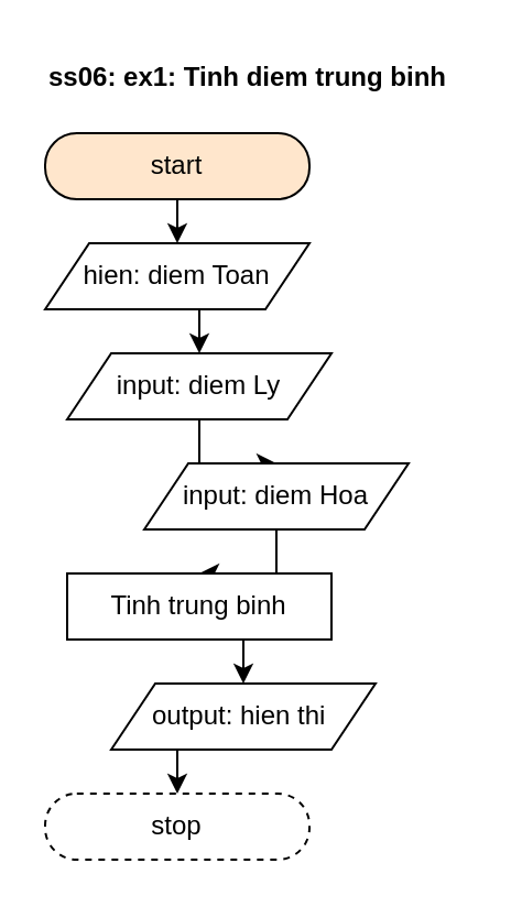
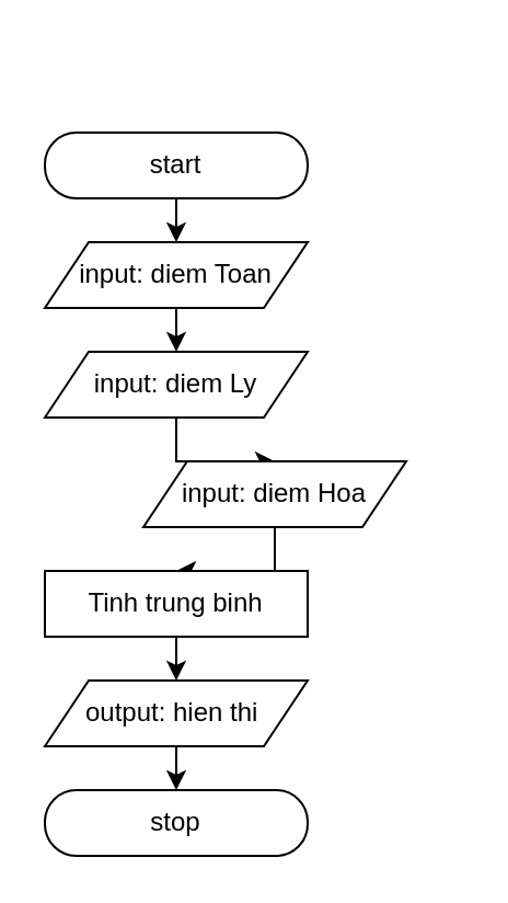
  <mxCell id="0" />
  <mxCell id="1" parent="0" />
- <mxCell id="2" value="ss06: ex1: Tinh diem trung binh" style="text;html=1;strokeColor=none;fillColor=none;align=left;verticalAlign=middle;whiteSpace=wrap;rounded=0;fontStyle=1" vertex="1" parent="1"><mxGeometry x="20" y="20" width="190" height="30" as="geometry" /></mxCell>
  <mxCell id="3" style="edgeStyle=orthogonalEdgeStyle;rounded=0;orthogonalLoop=1;jettySize=auto;html=1;exitX=0.5;exitY=1;exitDx=0;exitDy=0;entryX=0.5;entryY=0;entryDx=0;entryDy=0;" edge="1" parent="1" source="4" target="6"><mxGeometry relative="1" as="geometry" /></mxCell>
- <mxCell id="4" value="start" style="rounded=1;whiteSpace=wrap;html=1;arcSize=48;fillColor=#ffe6cc;" vertex="1" parent="1"><mxGeometry x="20" y="60" width="120" height="30" as="geometry" /></mxCell>
+ <mxCell id="4" value="start" style="rounded=1;whiteSpace=wrap;html=1;arcSize=48;" vertex="1" parent="1"><mxGeometry x="20" y="60" width="120" height="30" as="geometry" /></mxCell>
  <mxCell id="5" style="edgeStyle=orthogonalEdgeStyle;rounded=0;orthogonalLoop=1;jettySize=auto;html=1;exitX=0.5;exitY=1;exitDx=0;exitDy=0;entryX=0.5;entryY=0;entryDx=0;entryDy=0;" edge="1" parent="1" source="6" target="8"><mxGeometry relative="1" as="geometry" /></mxCell>
- <mxCell id="6" value="hien: diem Toan" style="shape=parallelogram;perimeter=parallelogramPerimeter;whiteSpace=wrap;html=1;fixedSize=1;" vertex="1" parent="1"><mxGeometry x="20" y="110" width="120" height="30" as="geometry" /></mxCell>
+ <mxCell id="6" value="input: diem Toan" style="shape=parallelogram;perimeter=parallelogramPerimeter;whiteSpace=wrap;html=1;fixedSize=1;" vertex="1" parent="1"><mxGeometry x="20" y="110" width="120" height="30" as="geometry" /></mxCell>
  <mxCell id="7" style="edgeStyle=orthogonalEdgeStyle;rounded=0;orthogonalLoop=1;jettySize=auto;html=1;exitX=0.5;exitY=1;exitDx=0;exitDy=0;entryX=0.5;entryY=0;entryDx=0;entryDy=0;" edge="1" parent="1" source="8" target="10"><mxGeometry relative="1" as="geometry" /></mxCell>
- <mxCell id="8" value="input: diem Ly" style="shape=parallelogram;perimeter=parallelogramPerimeter;whiteSpace=wrap;html=1;fixedSize=1;" vertex="1" parent="1"><mxGeometry x="30" y="160" width="120" height="30" as="geometry" /></mxCell>
+ <mxCell id="8" value="input: diem Ly" style="shape=parallelogram;perimeter=parallelogramPerimeter;whiteSpace=wrap;html=1;fixedSize=1;" vertex="1" parent="1"><mxGeometry x="20" y="160" width="120" height="30" as="geometry" /></mxCell>
  <mxCell id="9" style="edgeStyle=orthogonalEdgeStyle;rounded=0;orthogonalLoop=1;jettySize=auto;html=1;exitX=0.5;exitY=1;exitDx=0;exitDy=0;" edge="1" parent="1" source="10" target="12"><mxGeometry relative="1" as="geometry" /></mxCell>
  <mxCell id="10" value="input: diem Hoa" style="shape=parallelogram;perimeter=parallelogramPerimeter;whiteSpace=wrap;html=1;fixedSize=1;" vertex="1" parent="1"><mxGeometry x="65" y="210" width="120" height="30" as="geometry" /></mxCell>
  <mxCell id="11" style="edgeStyle=orthogonalEdgeStyle;rounded=0;orthogonalLoop=1;jettySize=auto;html=1;exitX=0.5;exitY=1;exitDx=0;exitDy=0;entryX=0.5;entryY=0;entryDx=0;entryDy=0;" edge="1" parent="1" source="12" target="14"><mxGeometry relative="1" as="geometry" /></mxCell>
- <mxCell id="12" value="Tinh trung binh" style="rounded=0;whiteSpace=wrap;html=1;" vertex="1" parent="1"><mxGeometry x="30" y="260" width="120" height="30" as="geometry" /></mxCell>
+ <mxCell id="12" value="Tinh trung binh" style="rounded=0;whiteSpace=wrap;html=1;" vertex="1" parent="1"><mxGeometry x="20" y="260" width="120" height="30" as="geometry" /></mxCell>
  <mxCell id="13" style="edgeStyle=orthogonalEdgeStyle;rounded=0;orthogonalLoop=1;jettySize=auto;html=1;exitX=0.5;exitY=1;exitDx=0;exitDy=0;entryX=0.5;entryY=0;entryDx=0;entryDy=0;" edge="1" parent="1" source="14" target="15"><mxGeometry relative="1" as="geometry" /></mxCell>
- <mxCell id="14" value="output: hien thi&amp;nbsp;" style="shape=parallelogram;perimeter=parallelogramPerimeter;whiteSpace=wrap;html=1;fixedSize=1;" vertex="1" parent="1"><mxGeometry x="50" y="310" width="120" height="30" as="geometry" /></mxCell>
- <mxCell id="15" value="stop" style="rounded=1;whiteSpace=wrap;html=1;arcSize=48;dashed=1;" vertex="1" parent="1"><mxGeometry x="20" y="360" width="120" height="30" as="geometry" /></mxCell>
+ <mxCell id="14" value="output: hien thi&amp;nbsp;" style="shape=parallelogram;perimeter=parallelogramPerimeter;whiteSpace=wrap;html=1;fixedSize=1;" vertex="1" parent="1"><mxGeometry x="20" y="310" width="120" height="30" as="geometry" /></mxCell>
+ <mxCell id="15" value="stop" style="rounded=1;whiteSpace=wrap;html=1;arcSize=48;" vertex="1" parent="1"><mxGeometry x="20" y="360" width="120" height="30" as="geometry" /></mxCell>
